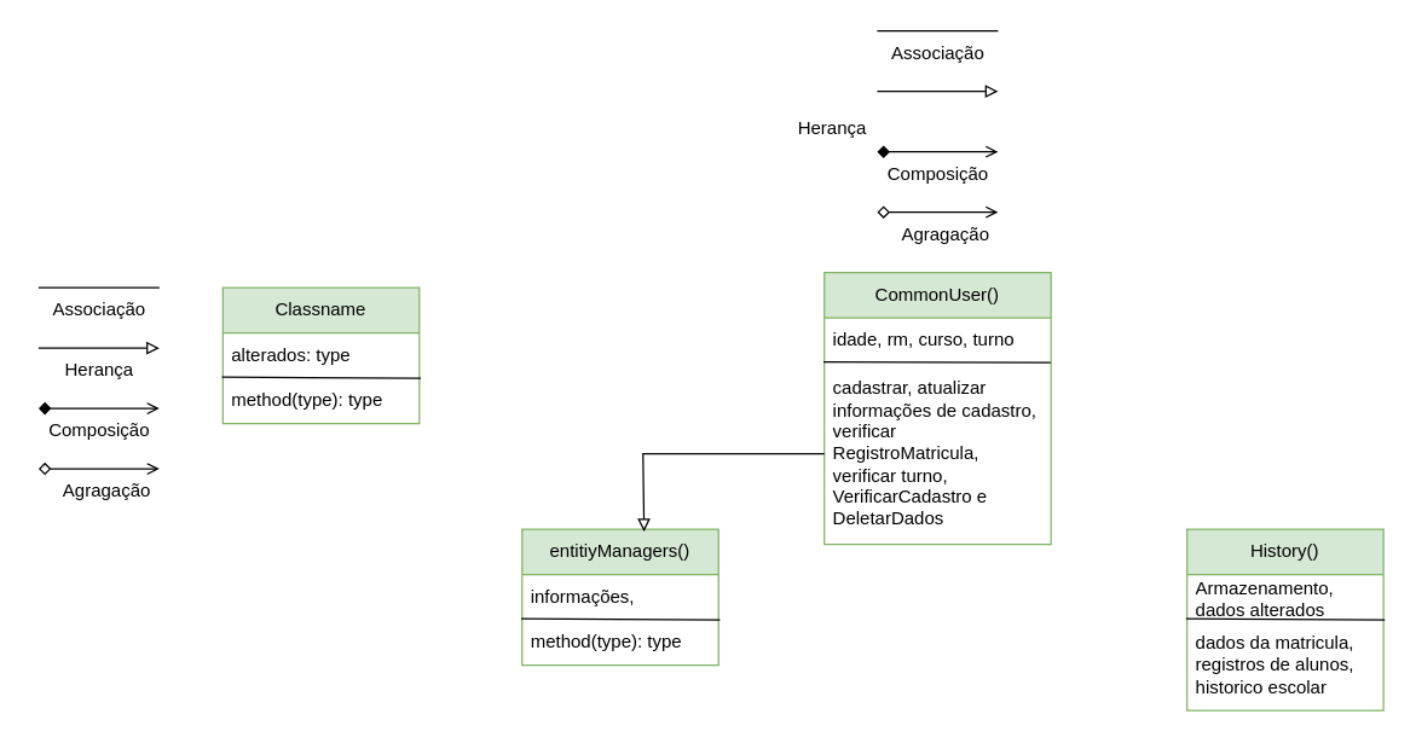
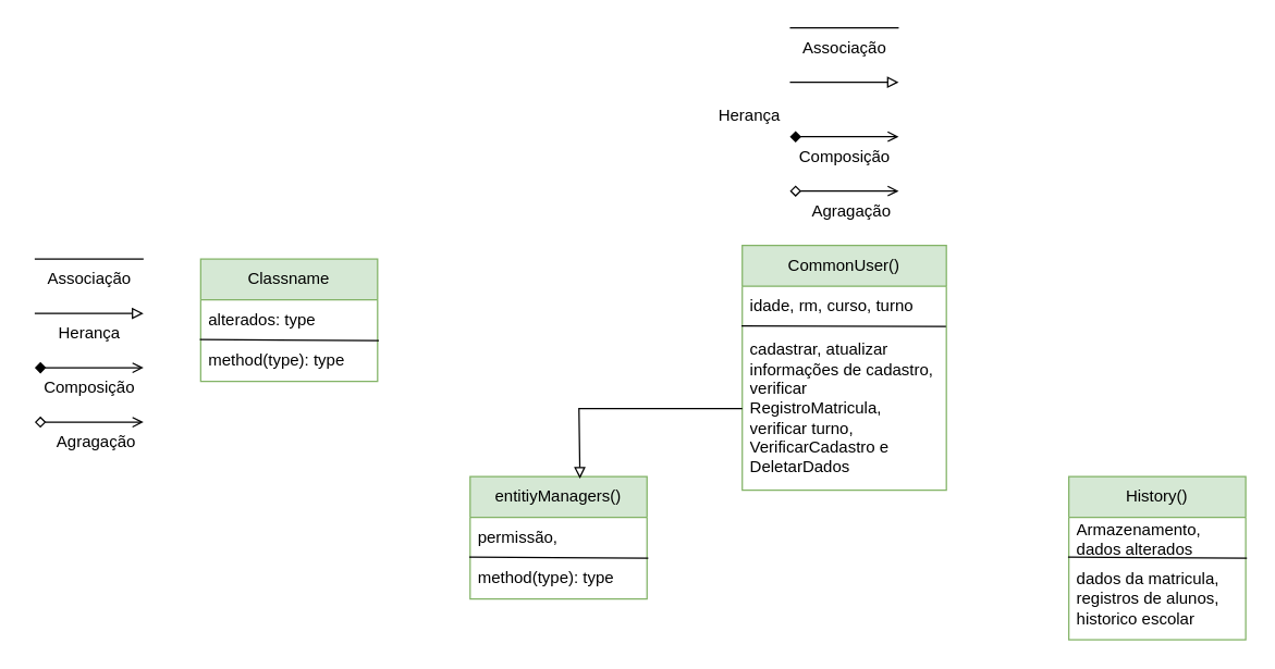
  <mxCell id="0" />
  <mxCell id="1" parent="0" />
  <mxCell id="2" value="" style="endArrow=open;html=1;rounded=0;strokeColor=default;startArrow=diamond;startFill=1;endFill=0;" edge="1" parent="1"><mxGeometry width="50" height="50" relative="1" as="geometry"><mxPoint x="25" y="270" as="sourcePoint" /><mxPoint x="105" y="270" as="targetPoint" /></mxGeometry></mxCell>
  <mxCell id="3" value="" style="endArrow=open;html=1;rounded=0;strokeColor=default;startArrow=diamond;startFill=0;endFill=0;" edge="1" parent="1"><mxGeometry width="50" height="50" relative="1" as="geometry"><mxPoint x="25" y="310" as="sourcePoint" /><mxPoint x="105" y="310" as="targetPoint" /></mxGeometry></mxCell>
  <mxCell id="4" value="" style="endArrow=block;html=1;rounded=0;endFill=0;" edge="1" parent="1"><mxGeometry width="50" height="50" relative="1" as="geometry"><mxPoint x="25" y="230" as="sourcePoint" /><mxPoint x="105" y="230" as="targetPoint" /></mxGeometry></mxCell>
  <mxCell id="5" value="" style="endArrow=none;html=1;rounded=0;endFill=0;startFill=0;" edge="1" parent="1"><mxGeometry width="50" height="50" relative="1" as="geometry"><mxPoint x="25" y="190" as="sourcePoint" /><mxPoint x="105" y="190" as="targetPoint" /></mxGeometry></mxCell>
  <mxCell id="6" value="Agragação" style="text;html=1;align=center;verticalAlign=middle;resizable=0;points=[];autosize=1;strokeColor=none;fillColor=none;" vertex="1" parent="1"><mxGeometry x="30" y="310" width="80" height="30" as="geometry" /></mxCell>
  <mxCell id="7" value="Herança" style="text;html=1;align=center;verticalAlign=middle;resizable=0;points=[];autosize=1;strokeColor=none;fillColor=none;" vertex="1" parent="1"><mxGeometry x="30" y="230" width="70" height="30" as="geometry" /></mxCell>
  <mxCell id="8" value="Composição" style="text;html=1;align=center;verticalAlign=middle;resizable=0;points=[];autosize=1;strokeColor=none;fillColor=none;" vertex="1" parent="1"><mxGeometry x="20" y="270" width="90" height="30" as="geometry" /></mxCell>
  <mxCell id="9" value="Associação" style="text;html=1;align=center;verticalAlign=middle;resizable=0;points=[];autosize=1;strokeColor=none;fillColor=none;" vertex="1" parent="1"><mxGeometry x="25" y="190" width="80" height="30" as="geometry" /></mxCell>
  <mxCell id="10" value="Classname" style="swimlane;fontStyle=0;childLayout=stackLayout;horizontal=1;startSize=30;horizontalStack=0;resizeParent=1;resizeParentMax=0;resizeLast=0;collapsible=1;marginBottom=0;whiteSpace=wrap;html=1;fillColor=#d5e8d4;strokeColor=#82b366;" vertex="1" parent="1"><mxGeometry x="147" y="190" width="130" height="90" as="geometry" /></mxCell>
  <mxCell id="11" value="alterados: type" style="text;align=left;verticalAlign=middle;spacingLeft=4;spacingRight=4;overflow=hidden;points=[[0,0.5],[1,0.5]];portConstraint=eastwest;rotatable=0;whiteSpace=wrap;html=1;strokeWidth=4;perimeterSpacing=1;" vertex="1" parent="10"><mxGeometry y="30" width="130" height="30" as="geometry" /></mxCell>
  <mxCell id="12" value="" style="endArrow=none;html=1;rounded=0;exitX=0.003;exitY=0.945;exitDx=0;exitDy=0;exitPerimeter=0;entryX=1.007;entryY=-0.002;entryDx=0;entryDy=0;entryPerimeter=0;" edge="1" parent="10" source="11"><mxGeometry width="50" height="50" relative="1" as="geometry"><mxPoint y="60.84" as="sourcePoint" /><mxPoint x="130.91" y="59.94" as="targetPoint" /></mxGeometry></mxCell>
  <mxCell id="13" value="method(type): type" style="text;strokeColor=none;fillColor=none;align=left;verticalAlign=middle;spacingLeft=4;spacingRight=4;overflow=hidden;points=[[0,0.5],[1,0.5]];portConstraint=eastwest;rotatable=0;whiteSpace=wrap;html=1;" vertex="1" parent="10"><mxGeometry y="60" width="130" height="30" as="geometry" /></mxCell>
  <mxCell id="14" value="entitiyManagers()" style="swimlane;fontStyle=0;childLayout=stackLayout;horizontal=1;startSize=30;horizontalStack=0;resizeParent=1;resizeParentMax=0;resizeLast=0;collapsible=1;marginBottom=0;whiteSpace=wrap;html=1;fillColor=#d5e8d4;strokeColor=#82b366;" vertex="1" parent="1"><mxGeometry x="345" y="350" width="130" height="90" as="geometry" /></mxCell>
- <mxCell id="15" value="informações," style="text;align=left;verticalAlign=middle;spacingLeft=4;spacingRight=4;overflow=hidden;points=[[0,0.5],[1,0.5]];portConstraint=eastwest;rotatable=0;whiteSpace=wrap;html=1;strokeWidth=4;perimeterSpacing=1;" vertex="1" parent="14"><mxGeometry y="30" width="130" height="30" as="geometry" /></mxCell>
+ <mxCell id="15" value="permissão," style="text;align=left;verticalAlign=middle;spacingLeft=4;spacingRight=4;overflow=hidden;points=[[0,0.5],[1,0.5]];portConstraint=eastwest;rotatable=0;whiteSpace=wrap;html=1;strokeWidth=4;perimeterSpacing=1;" vertex="1" parent="14"><mxGeometry y="30" width="130" height="30" as="geometry" /></mxCell>
  <mxCell id="16" value="" style="endArrow=none;html=1;rounded=0;exitX=0.003;exitY=0.945;exitDx=0;exitDy=0;exitPerimeter=0;entryX=1.007;entryY=-0.002;entryDx=0;entryDy=0;entryPerimeter=0;" edge="1" parent="14" source="15"><mxGeometry width="50" height="50" relative="1" as="geometry"><mxPoint y="60.84" as="sourcePoint" /><mxPoint x="130.91" y="59.94" as="targetPoint" /></mxGeometry></mxCell>
  <mxCell id="17" value="method(type): type" style="text;strokeColor=none;fillColor=none;align=left;verticalAlign=middle;spacingLeft=4;spacingRight=4;overflow=hidden;points=[[0,0.5],[1,0.5]];portConstraint=eastwest;rotatable=0;whiteSpace=wrap;html=1;" vertex="1" parent="14"><mxGeometry y="60" width="130" height="30" as="geometry" /></mxCell>
  <mxCell id="18" value="" style="endArrow=open;html=1;rounded=0;strokeColor=default;startArrow=diamond;startFill=1;endFill=0;" edge="1" parent="1"><mxGeometry width="50" height="50" relative="1" as="geometry"><mxPoint x="580" y="100" as="sourcePoint" /><mxPoint x="660" y="100" as="targetPoint" /></mxGeometry></mxCell>
  <mxCell id="19" value="" style="endArrow=open;html=1;rounded=0;strokeColor=default;startArrow=diamond;startFill=0;endFill=0;" edge="1" parent="1"><mxGeometry width="50" height="50" relative="1" as="geometry"><mxPoint x="580" y="140" as="sourcePoint" /><mxPoint x="660" y="140" as="targetPoint" /></mxGeometry></mxCell>
  <mxCell id="20" value="" style="endArrow=block;html=1;rounded=0;endFill=0;" edge="1" parent="1"><mxGeometry width="50" height="50" relative="1" as="geometry"><mxPoint x="580" y="60" as="sourcePoint" /><mxPoint x="660" y="60" as="targetPoint" /></mxGeometry></mxCell>
  <mxCell id="21" value="" style="endArrow=none;html=1;rounded=0;endFill=0;startFill=0;" edge="1" parent="1"><mxGeometry width="50" height="50" relative="1" as="geometry"><mxPoint x="580" y="20" as="sourcePoint" /><mxPoint x="660" y="20" as="targetPoint" /></mxGeometry></mxCell>
  <mxCell id="22" value="Agragação" style="text;html=1;align=center;verticalAlign=middle;resizable=0;points=[];autosize=1;strokeColor=none;fillColor=none;" vertex="1" parent="1"><mxGeometry x="585" y="140" width="80" height="30" as="geometry" /></mxCell>
  <mxCell id="23" value="Herança" style="text;html=1;align=center;verticalAlign=middle;resizable=0;points=[];autosize=1;strokeColor=none;fillColor=none;" vertex="1" parent="1"><mxGeometry x="515" y="70" width="70" height="30" as="geometry" /></mxCell>
  <mxCell id="24" value="Composição" style="text;html=1;align=center;verticalAlign=middle;resizable=0;points=[];autosize=1;strokeColor=none;fillColor=none;" vertex="1" parent="1"><mxGeometry x="575" y="100" width="90" height="30" as="geometry" /></mxCell>
  <mxCell id="25" value="Associação" style="text;html=1;align=center;verticalAlign=middle;resizable=0;points=[];autosize=1;strokeColor=none;fillColor=none;" vertex="1" parent="1"><mxGeometry x="580" y="20" width="80" height="30" as="geometry" /></mxCell>
  <mxCell id="26" value="CommonUser()" style="swimlane;fontStyle=0;childLayout=stackLayout;horizontal=1;startSize=30;horizontalStack=0;resizeParent=1;resizeParentMax=0;resizeLast=0;collapsible=1;marginBottom=0;whiteSpace=wrap;html=1;fillColor=#d5e8d4;strokeColor=#82b366;" vertex="1" parent="1"><mxGeometry x="545" y="180" width="150" height="180" as="geometry" /></mxCell>
  <mxCell id="27" value="idade, rm, curso, turno" style="text;align=left;verticalAlign=middle;spacingLeft=4;spacingRight=4;overflow=hidden;points=[[0,0.5],[1,0.5]];portConstraint=eastwest;rotatable=0;whiteSpace=wrap;html=1;strokeWidth=4;perimeterSpacing=1;" vertex="1" parent="26"><mxGeometry y="30" width="150" height="30" as="geometry" /></mxCell>
  <mxCell id="28" value="" style="endArrow=none;html=1;rounded=0;exitX=0.003;exitY=0.945;exitDx=0;exitDy=0;exitPerimeter=0;entryX=0.998;entryY=-0.004;entryDx=0;entryDy=0;entryPerimeter=0;" edge="1" parent="26" source="27" target="29"><mxGeometry width="50" height="50" relative="1" as="geometry"><mxPoint y="60.84" as="sourcePoint" /><mxPoint x="130.91" y="59.94" as="targetPoint" /></mxGeometry></mxCell>
  <mxCell id="29" value="cadastrar, atualizar informações de cadastro, verificar RegistroMatricula, verificar turno, VerificarCadastro e DeletarDados" style="text;strokeColor=none;fillColor=none;align=left;verticalAlign=middle;spacingLeft=4;spacingRight=4;overflow=hidden;points=[[0,0.5],[1,0.5]];portConstraint=eastwest;rotatable=0;whiteSpace=wrap;html=1;" vertex="1" parent="26"><mxGeometry y="60" width="150" height="120" as="geometry" /></mxCell>
  <mxCell id="30" value="History()" style="swimlane;fontStyle=0;childLayout=stackLayout;horizontal=1;startSize=30;horizontalStack=0;resizeParent=1;resizeParentMax=0;resizeLast=0;collapsible=1;marginBottom=0;whiteSpace=wrap;html=1;fillColor=#d5e8d4;strokeColor=#82b366;" vertex="1" parent="1"><mxGeometry x="785" y="350" width="130" height="120" as="geometry" /></mxCell>
  <mxCell id="31" value="Armazenamento, dados alterados" style="text;align=left;verticalAlign=middle;spacingLeft=4;spacingRight=4;overflow=hidden;points=[[0,0.5],[1,0.5]];portConstraint=eastwest;rotatable=0;whiteSpace=wrap;html=1;strokeWidth=4;perimeterSpacing=1;" vertex="1" parent="30"><mxGeometry y="30" width="130" height="30" as="geometry" /></mxCell>
  <mxCell id="32" value="" style="endArrow=none;html=1;rounded=0;exitX=0.003;exitY=0.945;exitDx=0;exitDy=0;exitPerimeter=0;entryX=1.007;entryY=-0.002;entryDx=0;entryDy=0;entryPerimeter=0;" edge="1" parent="30" source="31"><mxGeometry width="50" height="50" relative="1" as="geometry"><mxPoint y="60.84" as="sourcePoint" /><mxPoint x="130.91" y="59.94" as="targetPoint" /></mxGeometry></mxCell>
  <mxCell id="33" value="dados da matricula, registros de alunos, historico escolar" style="text;strokeColor=none;fillColor=none;align=left;verticalAlign=middle;spacingLeft=4;spacingRight=4;overflow=hidden;points=[[0,0.5],[1,0.5]];portConstraint=eastwest;rotatable=0;whiteSpace=wrap;html=1;" vertex="1" parent="30"><mxGeometry y="60" width="130" height="60" as="geometry" /></mxCell>
  <mxCell id="34" value="" style="endArrow=block;html=1;rounded=0;endFill=0;entryX=0.621;entryY=0.017;entryDx=0;entryDy=0;exitX=0;exitY=0.5;exitDx=0;exitDy=0;entryPerimeter=0;" edge="1" parent="1" source="29" target="14"><mxGeometry width="50" height="50" relative="1" as="geometry"><mxPoint x="425" y="260" as="sourcePoint" /><mxPoint x="505" y="260" as="targetPoint" /><Array as="points"><mxPoint x="425" y="300" /></Array></mxGeometry></mxCell>
